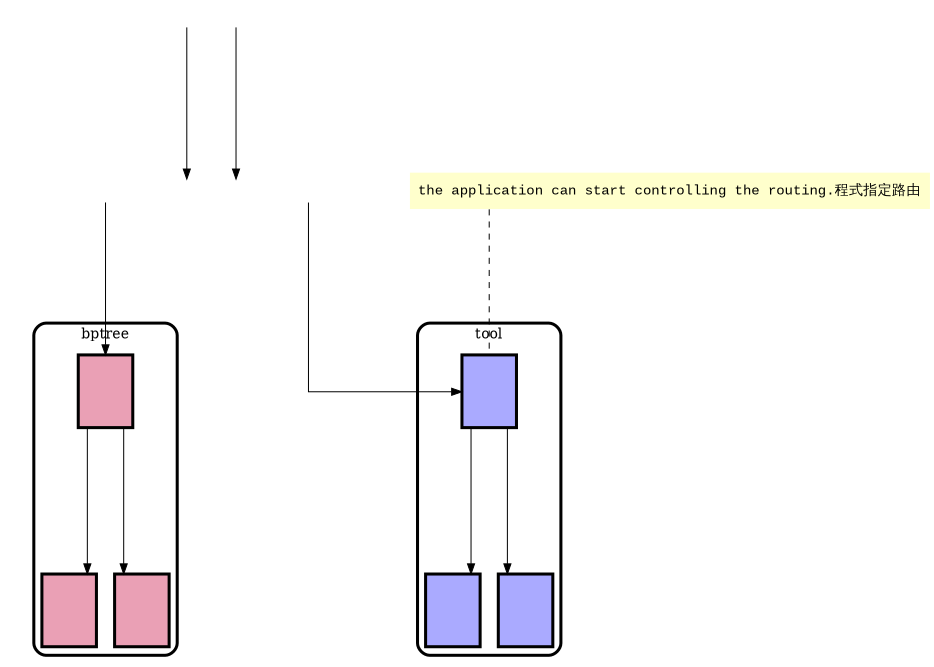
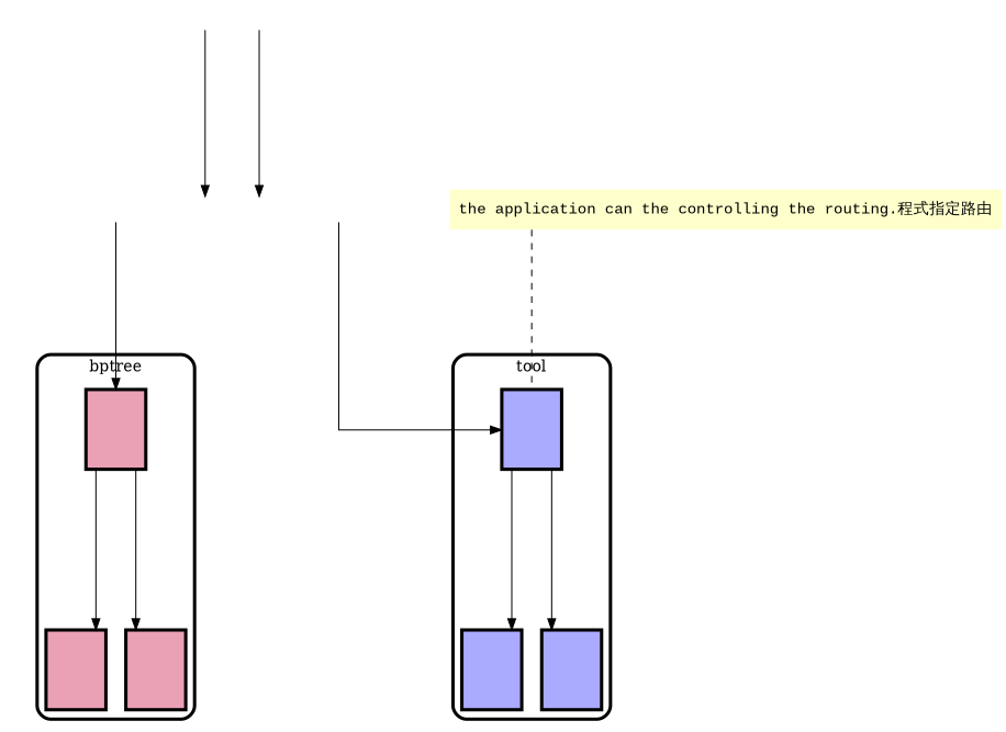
  digraph {
    rankdir=TB
    ranksep=2
    splines=ortho
    node [fontname="Courier New" penwidth=3 shape=record style=filled]
    edge [margin=0.3 splines=curved]
    n1 [fillcolor="#EAA0B5" height=1 label="{\n            <note20231001>bptree project(2023/10/01)\n            }"]
    n2 [fillcolor="#EAA0B5" height=1 label="{\n            <note20231123>insert items(2023/11/23)\n            }"]
    n3 [fillcolor="#EAA0B5" height=1 label="{\n            <note20231124>delete items(2023/11/24)\n            }"]
    n4 [fillcolor="#aaaaff" height=1 label="{\n            <note20230418>tool project(2023/04/18)\n            }"]
    n5 [fillcolor="#aaaaff" height=1 label="{\n            <note20231125>Adding Git compression and specifications(2023/11/25)\n            }"]
    n6 [fillcolor="#aaaaff" height=1 label="{\n            <note20231126>Organizing applications to a specified route(2023/11/26)\n            }"]
    n7 [fontcolor=white fontname="Helvetica-bold" height=0.01 label="<start>" labelloc=b shape=plaintext width=0.01 penwidth="" style=""]
    n8 [fontcolor=white fontname="Helvetica-bold" height=0.01 label="<algorithmExplainedz>" labelloc=b shape=plaintext width=0.01 penwidth="" style=""]
    n9 [fontcolor=white fontname="Helvetica-bold" height=0.01 label="<toolsExplainedz>" labelloc=b shape=plaintext width=0.01 penwidth="" style=""]
-   n10 [fillcolor="#FFFFCC" label="the application can start controlling the routing.程式指定路由" shape=plaintext penwidth=""]
+   n10 [fillcolor="#FFFFCC" label="the application can the controlling the routing.程式指定路由" shape=plaintext penwidth=""]
    subgraph cluster_1 {
      label=bptree
      penwidth=3
      style=rounded
      n1
      n2
      n3
    }
    subgraph cluster_2 {
      label=tool
      penwidth=3
      style=rounded
      n4
      n5
      n6
    }
    n1 -> n2
    n1 -> n3
    n4 -> n5
    n4 -> n6
    n7 -> n8
    n7 -> n9
    n8 -> n1
    n9 -> n4
    n10 -> n4 [arrowhead=none color=black curve=0.5 splines=compound style=dashed]
  }
